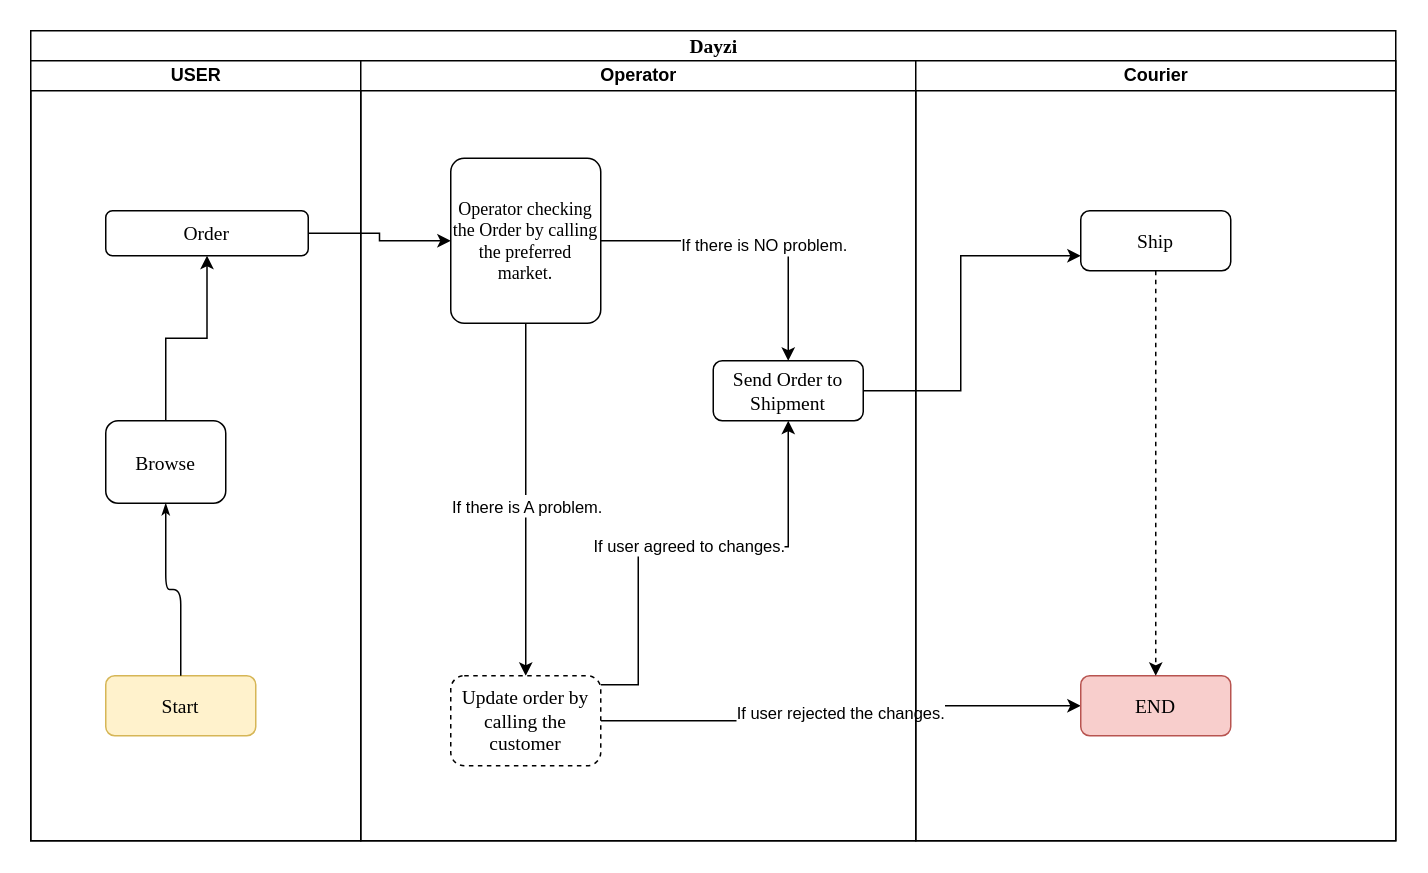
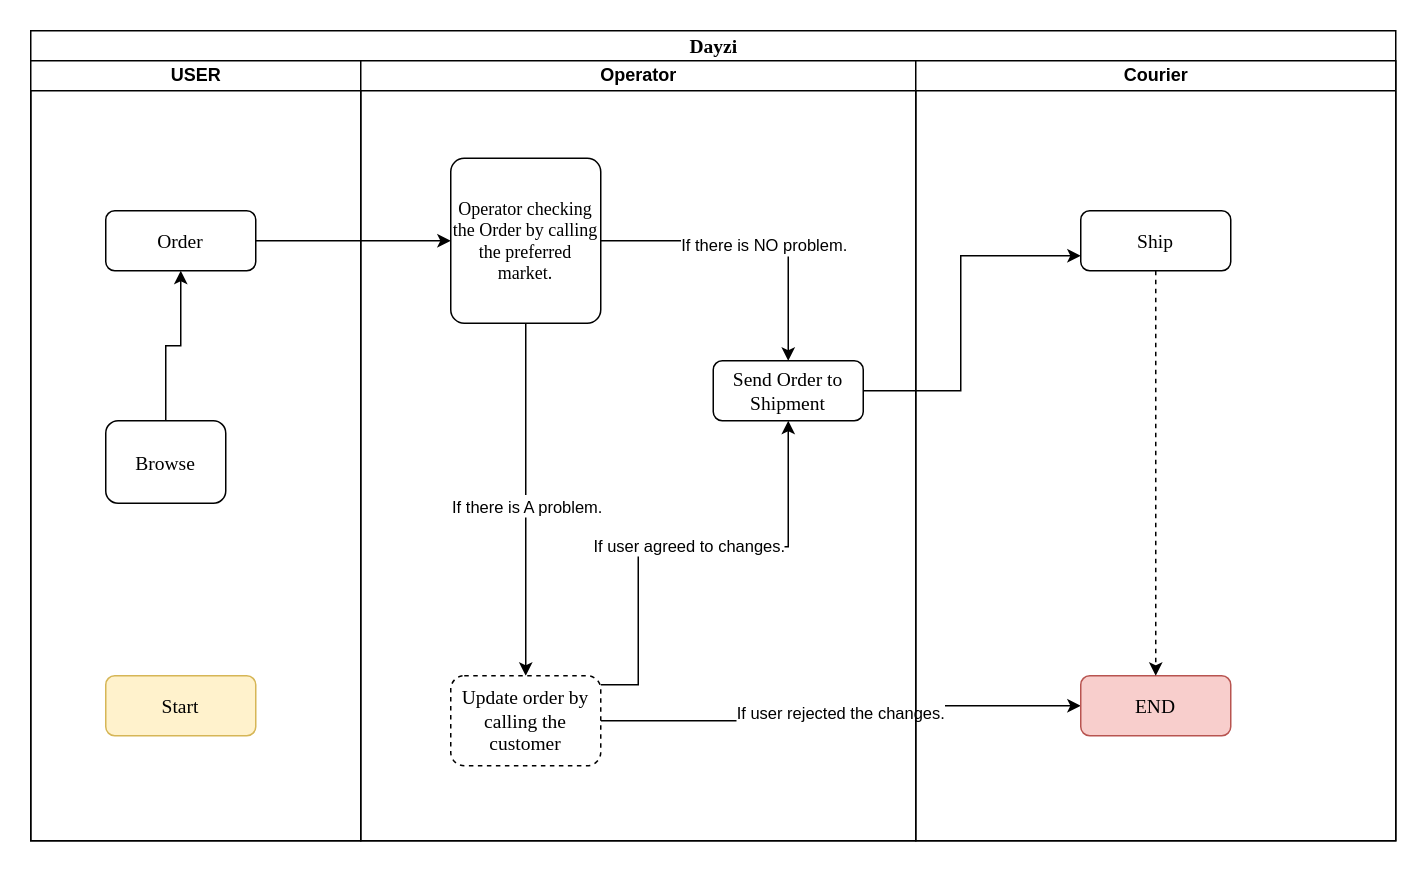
  <mxCell id="0" />
  <mxCell id="1" parent="0" />
  <mxCell id="2" value="Dayzi" style="swimlane;html=1;childLayout=stackLayout;startSize=20;rounded=0;shadow=0;labelBackgroundColor=none;strokeColor=#000000;strokeWidth=1;fillColor=#ffffff;fontFamily=Verdana;fontSize=13;fontColor=#000000;align=center;" parent="1" vertex="1"><mxGeometry x="20" y="20" width="910" height="540" as="geometry" /></mxCell>
  <mxCell id="3" style="edgeStyle=orthogonalEdgeStyle;rounded=1;html=1;labelBackgroundColor=none;startArrow=none;startFill=0;startSize=5;endArrow=classicThin;endFill=1;endSize=5;jettySize=auto;orthogonalLoop=1;strokeColor=#000000;strokeWidth=1;fontFamily=Verdana;fontSize=8;fontColor=#000000;" parent="2" edge="1"><mxGeometry relative="1" as="geometry"><mxPoint x="675" y="20" as="sourcePoint" /><mxPoint x="675" y="20" as="targetPoint" /></mxGeometry></mxCell>
  <mxCell id="4" value="USER" style="swimlane;html=1;startSize=20;" parent="2" vertex="1"><mxGeometry y="20" width="220" height="520" as="geometry" /></mxCell>
  <mxCell id="5" value="Start" style="rounded=1;whiteSpace=wrap;html=1;shadow=0;labelBackgroundColor=none;strokeColor=#d6b656;strokeWidth=1;fillColor=#fff2cc;fontFamily=Verdana;fontSize=13;align=center;" parent="4" vertex="1"><mxGeometry x="50" y="410" width="100" height="40" as="geometry" /></mxCell>
  <mxCell id="6" value="Browse" style="rounded=1;whiteSpace=wrap;html=1;shadow=0;labelBackgroundColor=none;strokeColor=#000000;strokeWidth=1;fillColor=#ffffff;fontFamily=Verdana;fontSize=13;fontColor=#000000;align=center;" parent="4" vertex="1"><mxGeometry x="50" y="240" width="80" height="55" as="geometry" /></mxCell>
- <mxCell id="7" style="edgeStyle=orthogonalEdgeStyle;rounded=1;html=1;labelBackgroundColor=none;startArrow=none;startFill=0;startSize=5;endArrow=classicThin;endFill=1;endSize=5;jettySize=auto;orthogonalLoop=1;strokeColor=#000000;strokeWidth=1;fontFamily=Verdana;fontSize=8;fontColor=#000000;" parent="4" source="5" target="6" edge="1"><mxGeometry relative="1" as="geometry" /></mxCell>
- <mxCell id="8" value="Order" style="rounded=1;whiteSpace=wrap;html=1;shadow=0;labelBackgroundColor=none;strokeColor=#000000;strokeWidth=1;fillColor=#ffffff;fontFamily=Verdana;fontSize=13;fontColor=#000000;align=center;" vertex="1" parent="4"><mxGeometry x="50" y="100" width="135" height="30" as="geometry" /></mxCell>
+ <mxCell id="8" value="Order" style="rounded=1;whiteSpace=wrap;html=1;shadow=0;labelBackgroundColor=none;strokeColor=#000000;strokeWidth=1;fillColor=#ffffff;fontFamily=Verdana;fontSize=13;fontColor=#000000;align=center;" vertex="1" parent="4"><mxGeometry x="50" y="100" width="100" height="40" as="geometry" /></mxCell>
  <mxCell id="9" style="edgeStyle=orthogonalEdgeStyle;rounded=0;orthogonalLoop=1;jettySize=auto;html=1;entryX=0.5;entryY=1;entryDx=0;entryDy=0;" edge="1" parent="4" source="6" target="8"><mxGeometry relative="1" as="geometry"><mxPoint x="100" y="170" as="targetPoint" /></mxGeometry></mxCell>
  <mxCell id="10" style="edgeStyle=orthogonalEdgeStyle;rounded=0;orthogonalLoop=1;jettySize=auto;html=1;entryX=0;entryY=0.5;entryDx=0;entryDy=0;" edge="1" parent="2" source="8" target="17"><mxGeometry relative="1" as="geometry" /></mxCell>
  <mxCell id="11" value="If user rejected the changes." style="edgeStyle=orthogonalEdgeStyle;rounded=0;orthogonalLoop=1;jettySize=auto;html=1;entryX=0;entryY=0.5;entryDx=0;entryDy=0;" edge="1" parent="2" source="20" target="23"><mxGeometry relative="1" as="geometry" /></mxCell>
  <mxCell id="12" value="Operator" style="swimlane;html=1;startSize=20;" parent="2" vertex="1"><mxGeometry x="220" y="20" width="370" height="520" as="geometry" /></mxCell>
  <mxCell id="13" style="edgeStyle=orthogonalEdgeStyle;rounded=0;orthogonalLoop=1;jettySize=auto;html=1;entryX=0.5;entryY=0;entryDx=0;entryDy=0;fontSize=13;" edge="1" parent="12" source="17" target="20"><mxGeometry relative="1" as="geometry" /></mxCell>
  <mxCell id="14" value="&lt;span style=&quot;font-size: 11px&quot;&gt;If there is A problem.&lt;/span&gt;" style="text;html=1;resizable=0;points=[];align=center;verticalAlign=middle;labelBackgroundColor=#ffffff;fontSize=13;" vertex="1" connectable="0" parent="13"><mxGeometry x="0.032" relative="1" as="geometry"><mxPoint as="offset" /></mxGeometry></mxCell>
  <mxCell id="15" style="edgeStyle=orthogonalEdgeStyle;rounded=0;orthogonalLoop=1;jettySize=auto;html=1;entryX=0.5;entryY=0;entryDx=0;entryDy=0;fontSize=12;" edge="1" parent="12" source="17" target="18"><mxGeometry relative="1" as="geometry" /></mxCell>
  <mxCell id="16" value="&lt;span style=&quot;font-size: 11px&quot;&gt;If there is NO problem.&lt;/span&gt;" style="text;html=1;resizable=0;points=[];align=center;verticalAlign=middle;labelBackgroundColor=#ffffff;fontSize=12;" vertex="1" connectable="0" parent="15"><mxGeometry x="0.054" y="-2" relative="1" as="geometry"><mxPoint as="offset" /></mxGeometry></mxCell>
  <mxCell id="17" value="Operator checking the Order by calling the preferred market." style="rounded=1;whiteSpace=wrap;html=1;shadow=0;labelBackgroundColor=none;strokeColor=#000000;strokeWidth=1;fillColor=#ffffff;fontFamily=Verdana;fontSize=12;fontColor=#000000;align=center;arcSize=9;" vertex="1" parent="12"><mxGeometry x="60" y="65" width="100" height="110" as="geometry" /></mxCell>
  <mxCell id="18" value="&lt;font style=&quot;font-size: 13px&quot;&gt;Send Order to Shipment&lt;/font&gt;" style="rounded=1;whiteSpace=wrap;html=1;shadow=0;labelBackgroundColor=none;strokeColor=#000000;strokeWidth=1;fillColor=#ffffff;fontFamily=Verdana;fontSize=8;fontColor=#000000;align=center;" vertex="1" parent="12"><mxGeometry x="235" y="200" width="100" height="40" as="geometry" /></mxCell>
  <mxCell id="19" value="If user agreed to changes." style="edgeStyle=orthogonalEdgeStyle;rounded=0;orthogonalLoop=1;jettySize=auto;html=1;entryX=0.5;entryY=1;entryDx=0;entryDy=0;exitX=1;exitY=0.1;exitDx=0;exitDy=0;exitPerimeter=0;" edge="1" parent="12" source="20" target="18"><mxGeometry relative="1" as="geometry"><Array as="points"><mxPoint x="185" y="324" /><mxPoint x="285" y="324" /></Array></mxGeometry></mxCell>
  <mxCell id="20" value="Update order by calling the customer" style="rounded=1;whiteSpace=wrap;html=1;shadow=0;labelBackgroundColor=none;strokeColor=#000000;strokeWidth=1;fillColor=#ffffff;fontFamily=Verdana;fontSize=13;fontColor=#000000;align=center;dashed=1;" vertex="1" parent="12"><mxGeometry x="60" y="410" width="100" height="60" as="geometry" /></mxCell>
  <mxCell id="21" value="Courier" style="swimlane;html=1;startSize=20;" parent="2" vertex="1"><mxGeometry x="590" y="20" width="320" height="520" as="geometry"><mxRectangle x="320" y="20" width="70" height="730" as="alternateBounds" /></mxGeometry></mxCell>
  <mxCell id="22" style="edgeStyle=orthogonalEdgeStyle;rounded=1;html=1;labelBackgroundColor=none;startArrow=none;startFill=0;startSize=5;endArrow=classicThin;endFill=1;endSize=5;jettySize=auto;orthogonalLoop=1;strokeColor=#000000;strokeWidth=1;fontFamily=Verdana;fontSize=8;fontColor=#000000;" parent="21" edge="1"><mxGeometry relative="1" as="geometry" /></mxCell>
  <mxCell id="23" value="END" style="rounded=1;whiteSpace=wrap;html=1;shadow=0;labelBackgroundColor=none;strokeColor=#b85450;strokeWidth=1;fillColor=#f8cecc;fontFamily=Verdana;fontSize=13;align=center;" vertex="1" parent="21"><mxGeometry x="110" y="410" width="100" height="40" as="geometry" /></mxCell>
  <mxCell id="24" style="edgeStyle=orthogonalEdgeStyle;rounded=0;orthogonalLoop=1;jettySize=auto;html=1;dashed=1;" edge="1" parent="21" source="25" target="23"><mxGeometry relative="1" as="geometry" /></mxCell>
  <mxCell id="25" value="Ship" style="rounded=1;whiteSpace=wrap;html=1;shadow=0;labelBackgroundColor=none;strokeColor=#000000;strokeWidth=1;fillColor=#ffffff;fontFamily=Verdana;fontSize=13;fontColor=#000000;align=center;" vertex="1" parent="21"><mxGeometry x="110" y="100" width="100" height="40" as="geometry" /></mxCell>
  <mxCell id="26" style="edgeStyle=orthogonalEdgeStyle;rounded=0;orthogonalLoop=1;jettySize=auto;html=1;" edge="1" parent="2" source="18" target="25"><mxGeometry relative="1" as="geometry"><Array as="points"><mxPoint x="620" y="240" /><mxPoint x="620" y="150" /></Array></mxGeometry></mxCell>
